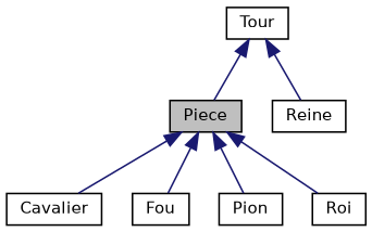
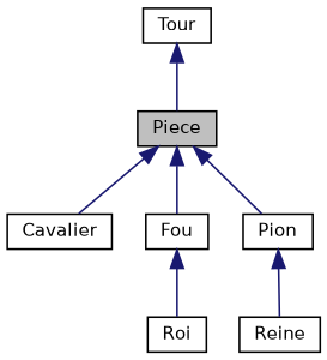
  digraph {
    node [color=black fillcolor=white fontname=Helvetica fontsize=10 shape=record style=filled]
    edge [color=midnightblue dir=back fontname=Helvetica fontsize=10 labelfontname=Helvetica labelfontsize=10 style=solid]
    n1 [fillcolor=grey75 fontcolor=black height=0.2 label=Piece width=0.4]
    n2 [height=0.2 label=Cavalier width=0.4]
    n3 [height=0.2 label=Fou width=0.4]
    n4 [height=0.2 label=Pion width=0.4]
    n5 [height=0.2 label=Roi width=0.4]
    n6 [height=0.2 label=Tour width=0.4]
    n7 [height=0.2 label=Reine width=0.4]
    n1 -> n2
    n1 -> n3
    n1 -> n4
-   n1 -> n5
+   n3 -> n5
    n6 -> n1
-   n6 -> n7
+   n4 -> n7
  }
